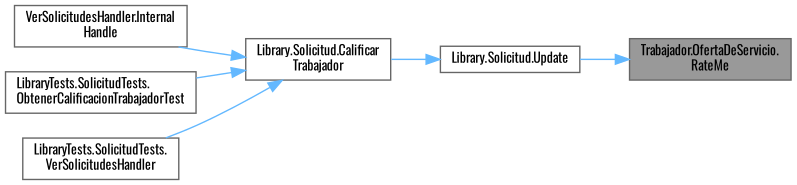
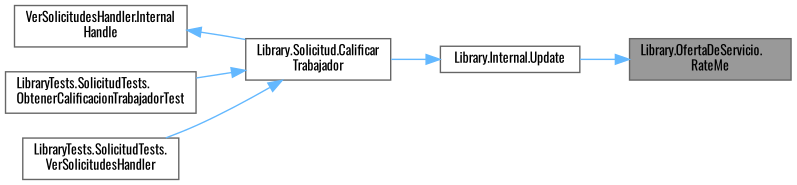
  digraph {
    fontname=Oswald
    rankdir=RL
    node [color=grey40 fillcolor=white fontname=Oswald fontsize=10 shape=box style=filled]
    edge [color=steelblue1 dir=back fontname=Oswald fontsize=10 labelfontname=Helvetica labelfontsize=10 style=solid]
-   n1 [color=gray40 fillcolor=grey60 fontcolor=black height=0.2 label="Trabajador.OfertaDeServicio.\lRateMe" width=0.4]
-   n2 [height=0.2 label="Library.Solicitud.Update" width=0.4]
+   n1 [color=gray40 fillcolor=grey60 fontcolor=black height=0.2 label="Library.OfertaDeServicio.\lRateMe" width=0.4]
+   n2 [height=0.2 label="Library.Internal.Update" width=0.4]
    n3 [height=0.2 label="Library.Solicitud.Calificar\lTrabajador" width=0.4]
    n4 [height=0.2 label="VerSolicitudesHandler.Internal\lHandle" width=0.4]
    n5 [height=0.2 label="LibraryTests.SolicitudTests.\lObtenerCalificacionTrabajadorTest" width=0.4]
    n6 [height=0.2 label="LibraryTests.SolicitudTests.\lVerSolicitudesHandler" width=0.4]
    n1 -> n2
    n2 -> n3
-   n3 -> n4
+   n4 -> n3
    n3 -> n5
    n3 -> n6
  }
